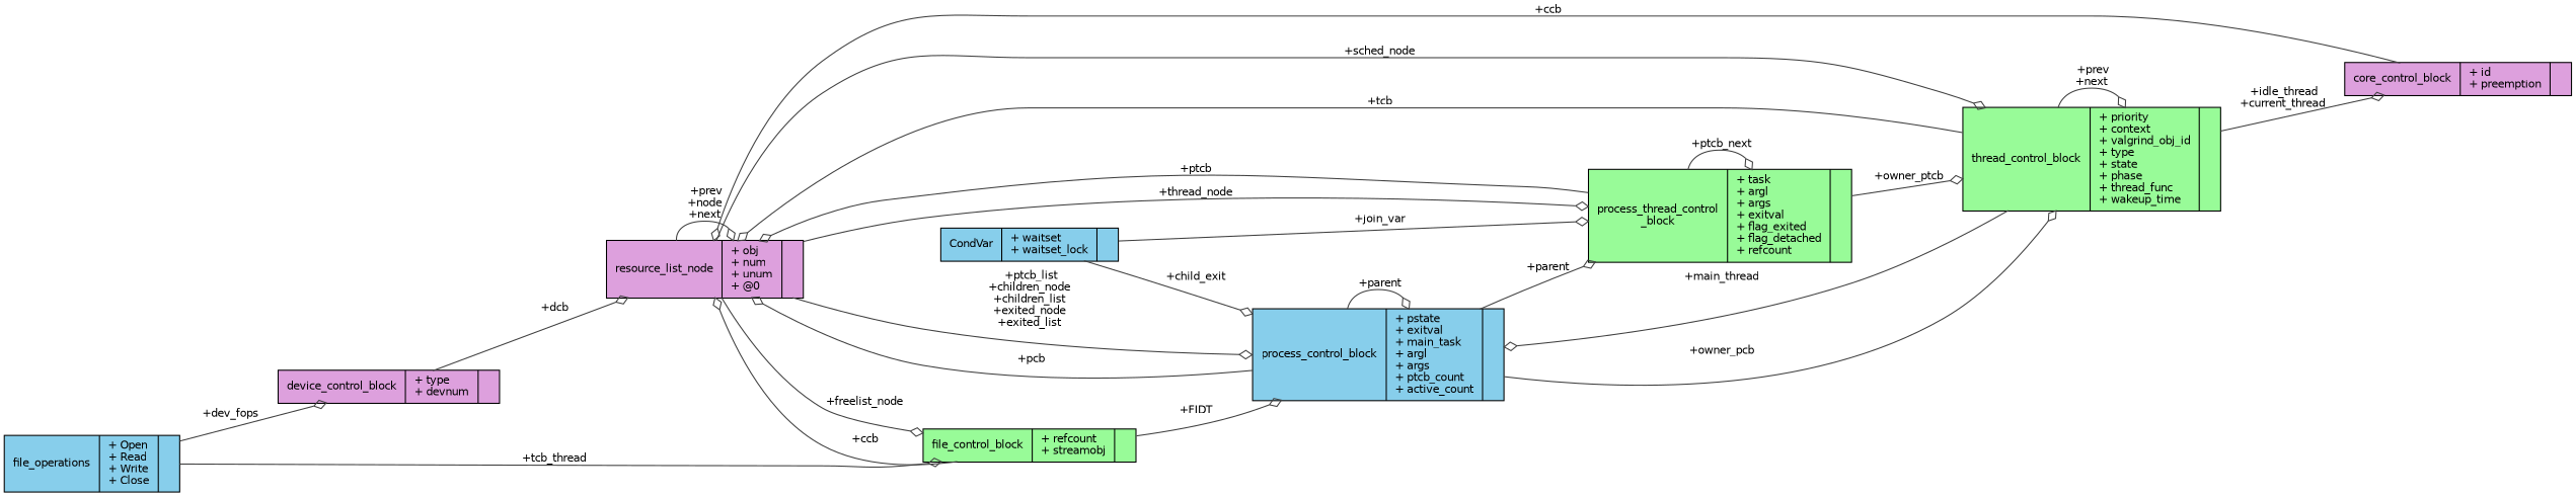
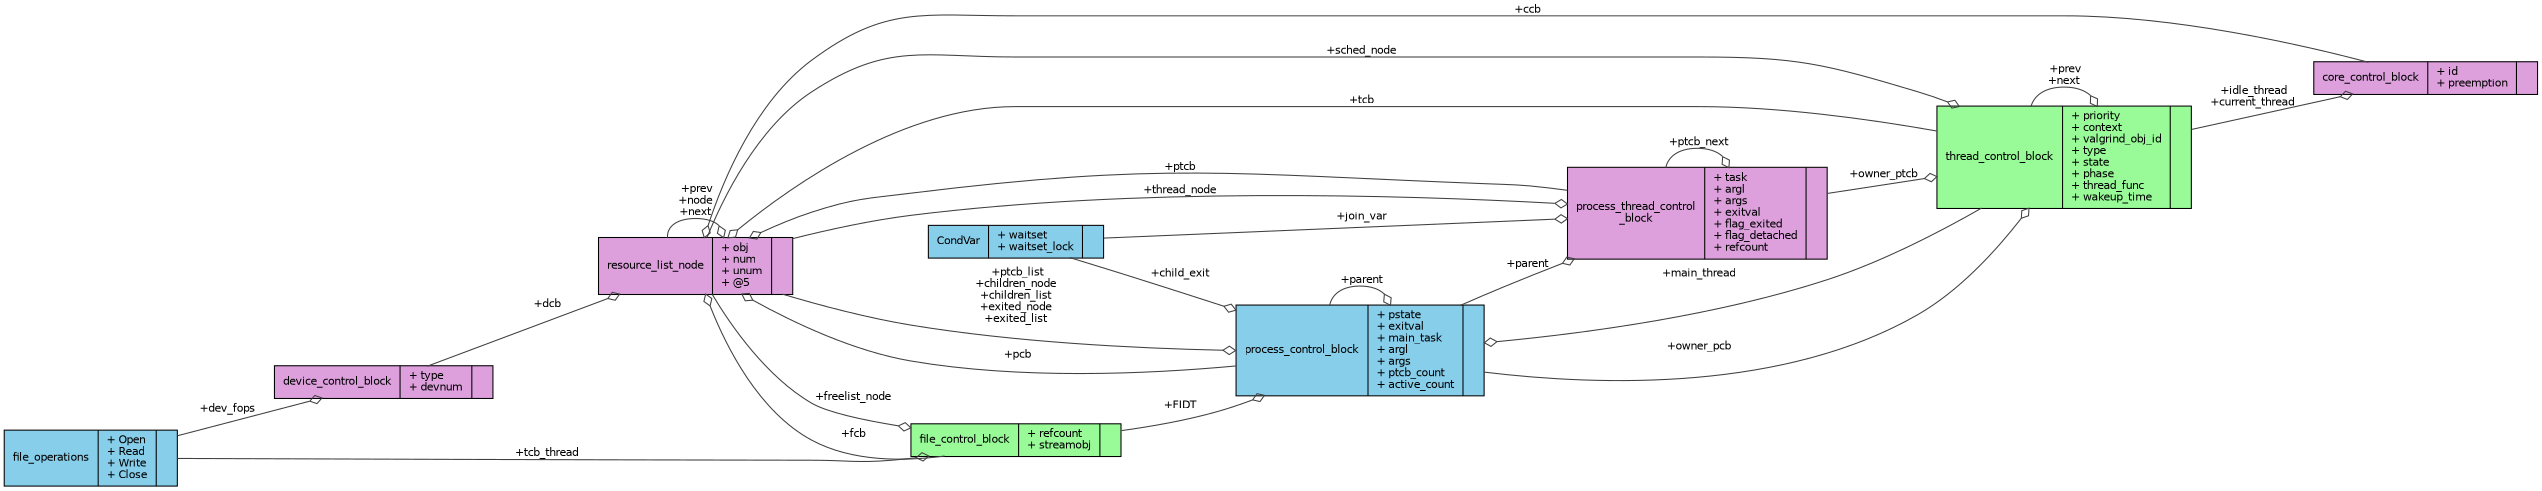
  digraph {
    rankdir=LR
    node [color=black fillcolor=plum fontname=Helvetica fontsize=10 shape=record style=filled]
    edge [arrowhead=odiamond color=grey25 fontname=Helvetica fontsize=10 labelfontname=Helvetica labelfontsize=10 style=solid]
-   n1 [height=0.2 label="{resource_list_node\n|+ obj\l+ num\l+ unum\l+ @0\l|}" width=0.4]
+   n1 [height=0.2 label="{resource_list_node\n|+ obj\l+ num\l+ unum\l+ @5\l|}" width=0.4]
    n2 [fillcolor=skyblue height=0.2 label="{process_control_block\n|+ pstate\l+ exitval\l+ main_task\l+ argl\l+ args\l+ ptcb_count\l+ active_count\l|}" width=0.4]
    n3 [fillcolor=palegreen height=0.2 label="{file_control_block\n|+ refcount\l+ streamobj\l|}" width=0.4]
    n4 [fillcolor=palegreen height=0.2 label="{thread_control_block\n|+ priority\l+ context\l+ valgrind_obj_id\l+ type\l+ state\l+ phase\l+ thread_func\l+ wakeup_time\l|}" width=0.4]
-   n5 [fillcolor=palegreen height=0.2 label="{process_thread_control\l_block\n|+ task\l+ argl\l+ args\l+ exitval\l+ flag_exited\l+ flag_detached\l+ refcount\l|}" width=0.4]
+   n5 [height=0.2 label="{process_thread_control\l_block\n|+ task\l+ argl\l+ args\l+ exitval\l+ flag_exited\l+ flag_detached\l+ refcount\l|}" width=0.4]
    n6 [height=0.2 label="{core_control_block\n|+ id\l+ preemption\l|}" width=0.4]
    n7 [fillcolor=skyblue height=0.2 label="{CondVar\n|+ waitset\l+ waitset_lock\l|}" width=0.4]
    n8 [fillcolor=skyblue height=0.2 label="{file_operations\n|+ Open\l+ Read\l+ Write\l+ Close\l|}" width=0.4]
    n9 [height=0.2 label="{device_control_block\n|+ type\l+ devnum\l|}" width=0.4]
    n1 -> n1 [label=" +prev\n+node\n+next"]
    n1 -> n2 [label=" +ptcb_list\n+children_node\n+children_list\n+exited_node\n+exited_list"]
    n1 -> n3 [label=" +freelist_node"]
    n1 -> n4 [label=" +sched_node"]
    n1 -> n5 [label=" +thread_node"]
    n2 -> n1 [label=" +pcb"]
    n2 -> n2 [label=" +parent"]
    n2 -> n4 [label=" +owner_pcb"]
    n2 -> n5 [label=" +parent"]
-   n3 -> n1 [label=" +ccb"]
+   n3 -> n1 [label=" +fcb"]
    n3 -> n2 [label=" +FIDT"]
    n4 -> n1 [label=" +tcb"]
    n4 -> n2 [label=" +main_thread"]
    n4 -> n4 [label=" +prev\n+next"]
    n4 -> n6 [label=" +idle_thread\n+current_thread"]
    n5 -> n1 [label=" +ptcb"]
    n5 -> n4 [label=" +owner_ptcb"]
    n5 -> n5 [label=" +ptcb_next"]
    n6 -> n1 [label=" +ccb"]
    n7 -> n2 [label=" +child_exit"]
    n7 -> n5 [label=" +join_var"]
    n8 -> n3 [label=" +tcb_thread"]
    n8 -> n9 [label=" +dev_fops"]
    n9 -> n1 [label=" +dcb"]
  }
